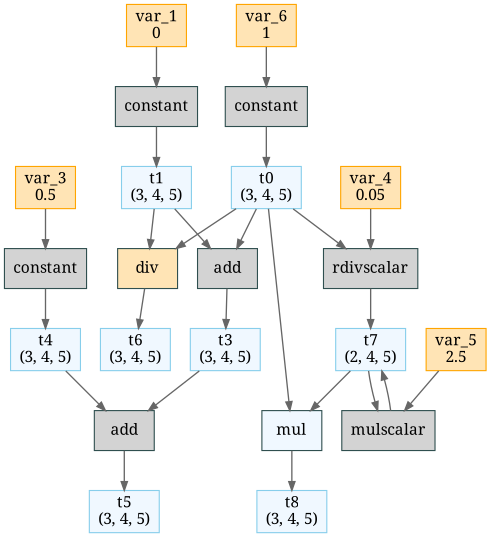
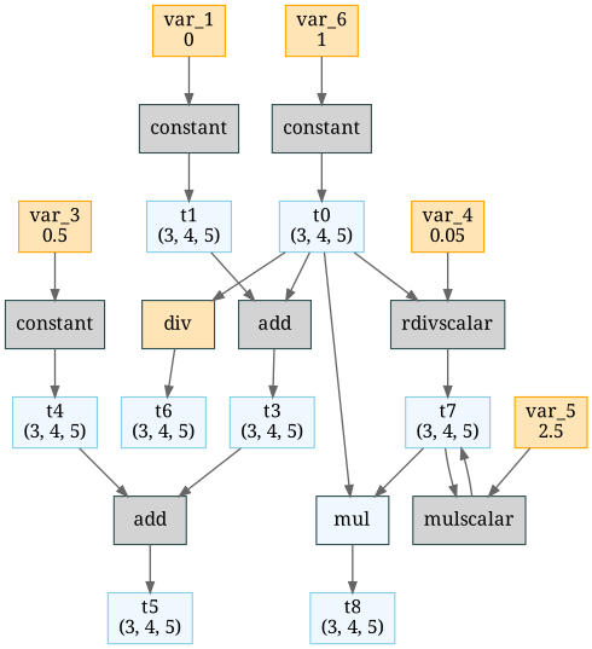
  digraph {
    fontname="Noto Serif"
    rankdir=TB
    node [color=darkslategray fillcolor=aliceblue fontname="Noto Serif" labeljust=l shape=box style=filled]
    edge [arrowsize=0.8 color=gray40 fontname="Noto Serif" penwidth=1.2]
    n1 [color=skyblue label="t1\n(3, 4, 5)"]
    n2 [fillcolor=lightgray label=add]
    n3 [fillcolor=moccasin label=div]
    n4 [color=skyblue label="t3\n(3, 4, 5)"]
    n5 [color=skyblue label="t6\n(3, 4, 5)"]
    n6 [fillcolor=lightgray label=constant]
    n7 [color=orange fillcolor=moccasin label="var_1\n0"]
    n8 [color=skyblue label="t0\n(3, 4, 5)"]
    n9 [fillcolor=lightgray label=rdivscalar]
    n10 [label=mul]
-   n11 [color=skyblue label="t7\n(2, 4, 5)"]
+   n11 [color=skyblue label="t7\n(3, 4, 5)"]
    n12 [color=skyblue label="t8\n(3, 4, 5)"]
    n13 [fillcolor=lightgray label=constant]
    n14 [color=orange fillcolor=moccasin label="var_6\n1"]
    n15 [fillcolor=lightgray label=add]
    n16 [color=skyblue label="t5\n(3, 4, 5)"]
    n17 [color=skyblue label="t4\n(3, 4, 5)"]
    n18 [fillcolor=lightgray label=constant]
    n19 [color=orange fillcolor=moccasin label="var_3\n0.5"]
    n20 [fillcolor=lightgray label=mulscalar]
    n21 [color=orange fillcolor=moccasin label="var_4\n0.05"]
    n22 [color=orange fillcolor=moccasin label="var_5\n2.5"]
    n1 -> n2
-   n1 -> n3
    n2 -> n4
    n3 -> n5
    n4 -> n15
    n6 -> n1
    n7 -> n6
    n8 -> n2
    n8 -> n3
    n8 -> n9
    n8 -> n10
    n9 -> n11
    n10 -> n12
    n11 -> n10
    n11 -> n20
    n13 -> n8
    n14 -> n13
    n15 -> n16
    n17 -> n15
    n18 -> n17
    n19 -> n18
    n20 -> n11
    n21 -> n9
    n22 -> n20
  }
